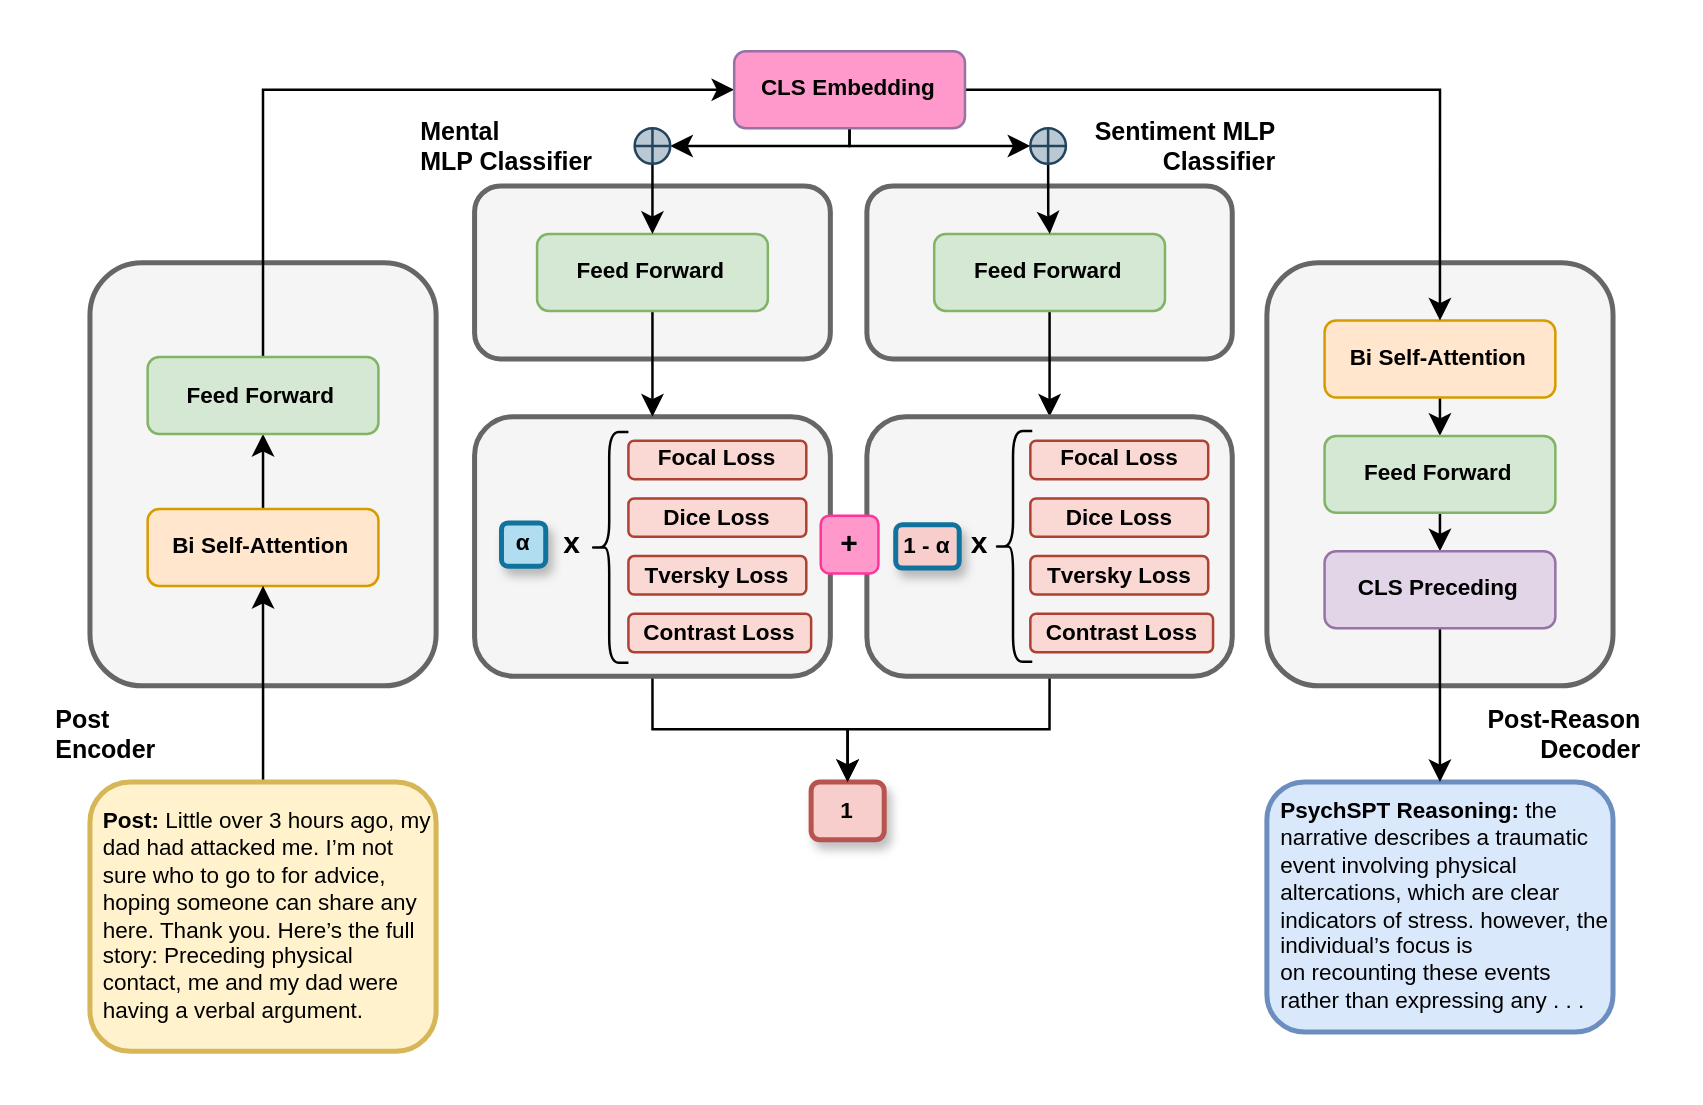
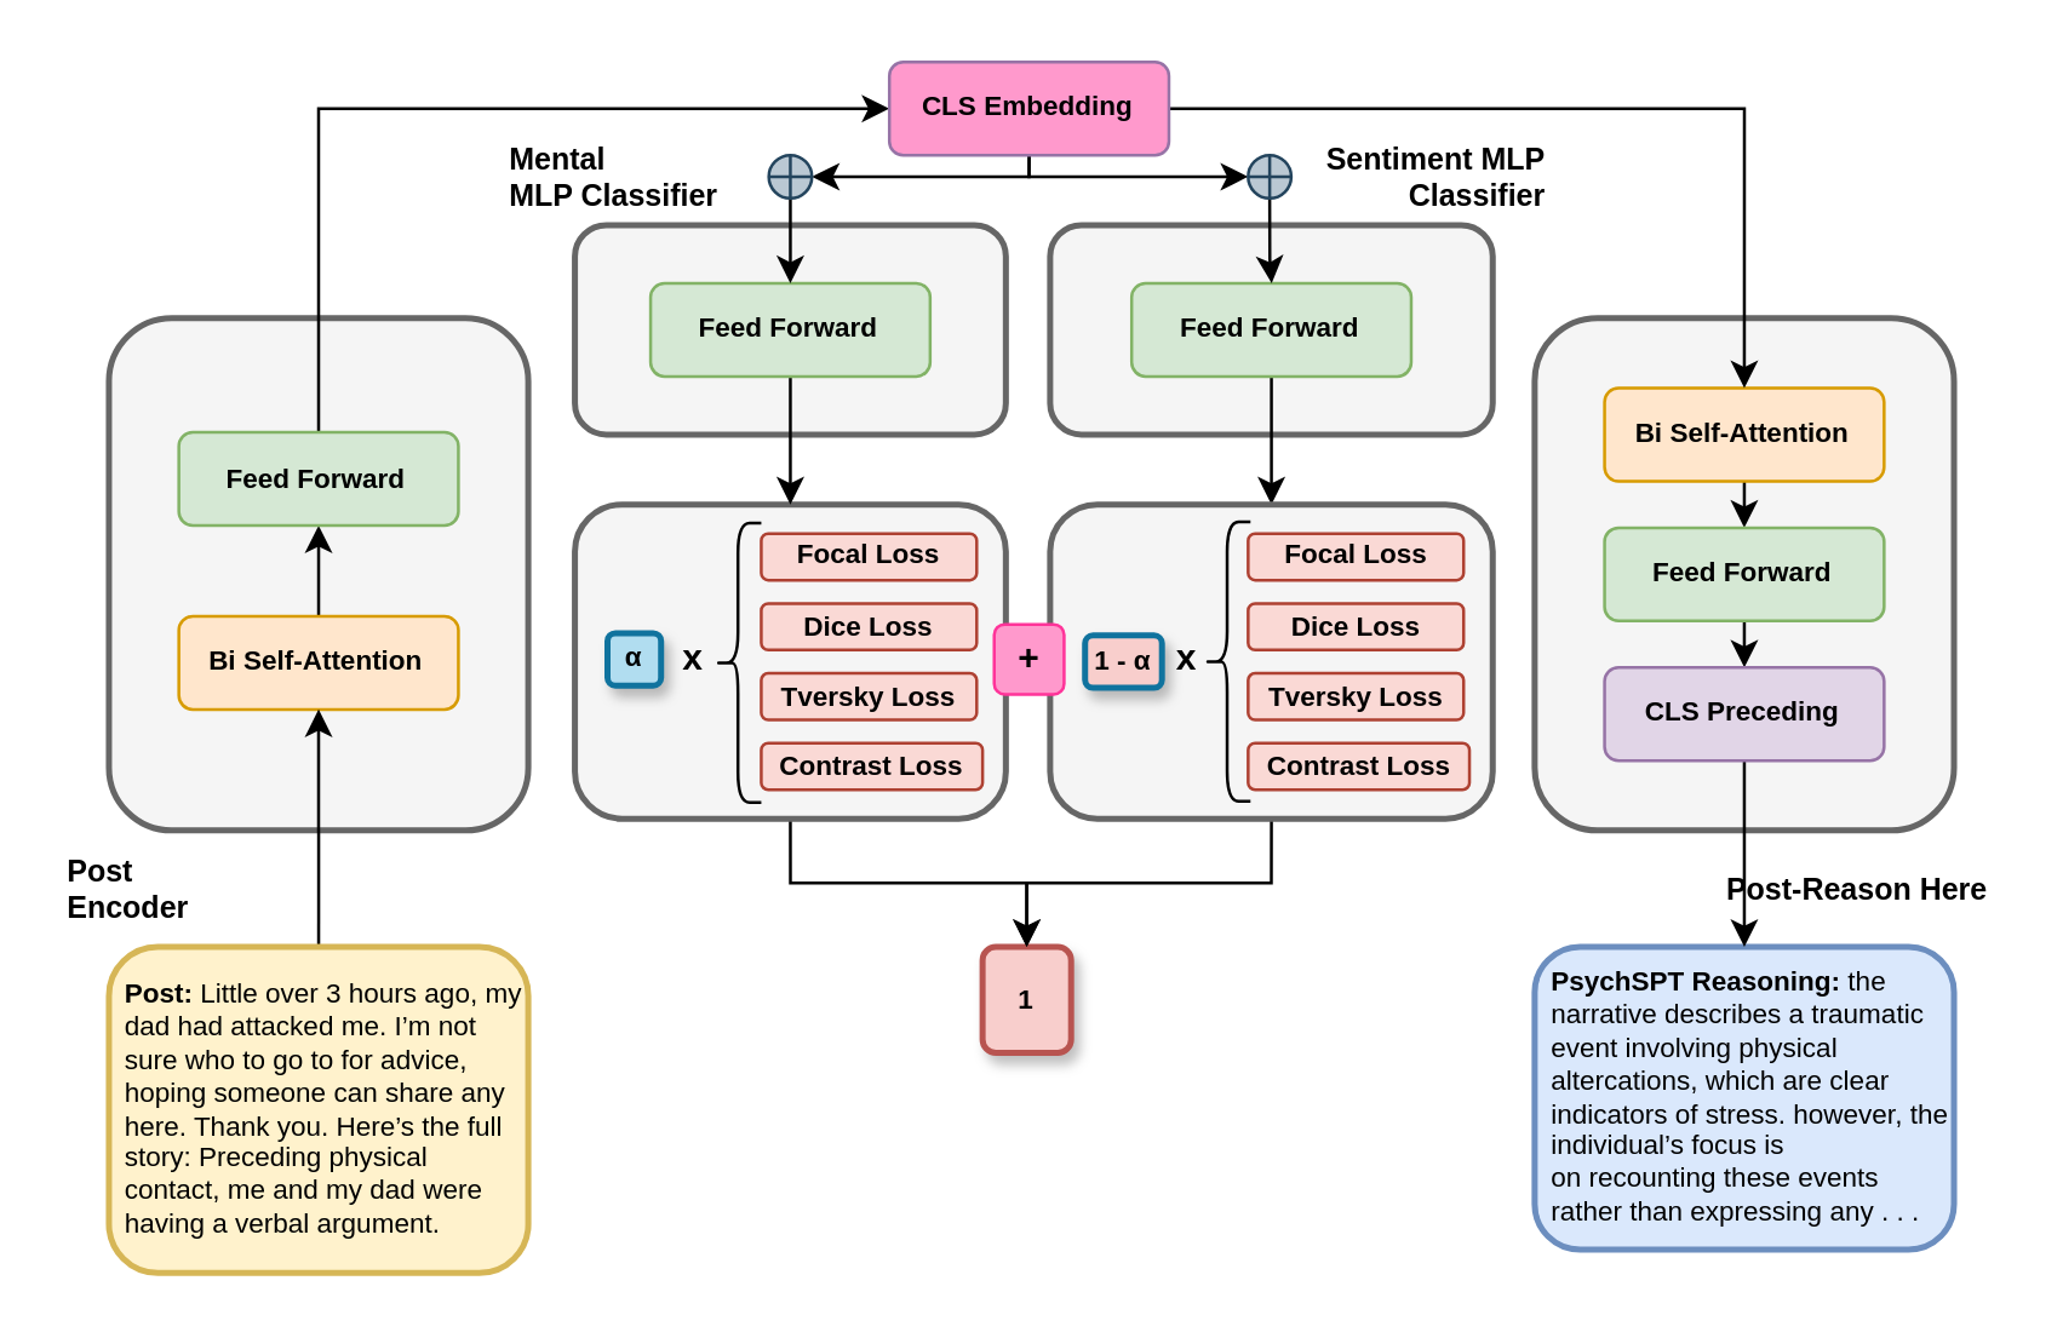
  <mxCell id="0" />
  <mxCell id="1" parent="0" />
  <mxCell id="2" value="" style="group;fontSize=11;" vertex="1" connectable="0" parent="1"><mxGeometry x="20" y="20" width="638.46" height="400" as="geometry" /></mxCell>
  <mxCell id="3" value="&lt;b style=&quot;font-size: 9px;&quot;&gt;PsychSPT Reasoning:&lt;/b&gt;&amp;nbsp;&lt;span style=&quot;background-color: initial; font-size: 9px;&quot;&gt;the narrative describes a traumatic event involving physical altercations,&amp;nbsp;&lt;/span&gt;&lt;span style=&quot;background-color: initial; font-size: 9px;&quot;&gt;which are clear indicators of stress. however, the individual’s focus is on&amp;nbsp;&lt;/span&gt;&lt;span style=&quot;background-color: initial; font-size: 9px;&quot;&gt;recounting these events rather than expressing any . . .&lt;/span&gt;" style="rounded=1;align=left;collapsible=0;glass=0;shadow=0;strokeWidth=2;fillColor=#dae8fc;strokeColor=#6c8ebf;whiteSpace=wrap;html=1;spacingTop=0;spacingLeft=4;fontSize=9;" vertex="1" parent="2"><mxGeometry x="486.153" y="292.308" width="138.461" height="100" as="geometry"><mxRectangle x="70" y="190" width="1310" height="30" as="alternateBounds" /></mxGeometry></mxCell>
- <mxCell id="4" value="&lt;b style=&quot;font-size: 9px;&quot;&gt;1&lt;/b&gt;" style="rounded=1;align=center;collapsible=0;glass=0;shadow=1;strokeWidth=2;fillColor=#f8cecc;strokeColor=#b85450;whiteSpace=wrap;html=1;fontSize=9;" vertex="1" parent="2"><mxGeometry x="303.845" y="292.308" width="29.231" height="23.077" as="geometry"><mxRectangle x="70" y="190" width="1310" height="30" as="alternateBounds" /></mxGeometry></mxCell>
+ <mxCell id="4" value="&lt;b style=&quot;font-size: 9px;&quot;&gt;1&lt;/b&gt;" style="rounded=1;align=center;collapsible=0;glass=0;shadow=1;strokeWidth=2;fillColor=#f8cecc;strokeColor=#b85450;whiteSpace=wrap;html=1;fontSize=9;" vertex="1" parent="2"><mxGeometry x="303.845" y="292.308" width="29.231" height="35" as="geometry"><mxRectangle x="70" y="190" width="1310" height="30" as="alternateBounds" /></mxGeometry></mxCell>
  <mxCell id="5" value="" style="rounded=1;whiteSpace=wrap;html=1;fillColor=#f5f5f5;fontColor=#333333;strokeColor=#666666;strokeWidth=2;" vertex="1" parent="2"><mxGeometry x="15.385" y="84.615" width="138.461" height="169.231" as="geometry" /></mxCell>
  <mxCell id="6" value="" style="rounded=1;whiteSpace=wrap;html=1;fillColor=#f5f5f5;fontColor=#333333;strokeColor=#666666;strokeWidth=2;" vertex="1" parent="2"><mxGeometry x="486.153" y="84.615" width="138.461" height="169.231" as="geometry" /></mxCell>
  <mxCell id="7" value="Post&amp;nbsp;&lt;div style=&quot;font-size: 10px;&quot;&gt;Encoder&lt;/div&gt;" style="text;strokeColor=none;align=left;fillColor=none;html=1;verticalAlign=middle;whiteSpace=wrap;rounded=0;fontStyle=1;fontSize=10;" vertex="1" parent="2"><mxGeometry y="261.538" width="76.923" height="23.077" as="geometry" /></mxCell>
  <mxCell id="8" value="Mental&amp;nbsp;&lt;div style=&quot;font-size: 10px;&quot;&gt;MLP Classifier&lt;/div&gt;" style="text;strokeColor=none;align=left;fillColor=none;html=1;verticalAlign=middle;whiteSpace=wrap;rounded=0;fontStyle=1;fontSize=10;" vertex="1" parent="2"><mxGeometry x="146.153" y="26.346" width="84.615" height="23.077" as="geometry" /></mxCell>
- <mxCell id="9" value="Post-Reason Decoder" style="text;strokeColor=none;align=right;fillColor=none;html=1;verticalAlign=middle;whiteSpace=wrap;rounded=0;fontStyle=1;fontSize=10;" vertex="1" parent="2"><mxGeometry x="538.46" y="261.538" width="100.0" height="23.077" as="geometry" /></mxCell>
+ <mxCell id="9" value="Post-Reason Here" style="text;strokeColor=none;align=right;fillColor=none;html=1;verticalAlign=middle;whiteSpace=wrap;rounded=0;fontStyle=1;fontSize=10;" vertex="1" parent="2"><mxGeometry x="538.46" y="261.538" width="100.0" height="23.077" as="geometry" /></mxCell>
  <mxCell id="10" style="edgeStyle=orthogonalEdgeStyle;rounded=0;orthogonalLoop=1;jettySize=auto;html=1;exitX=0.5;exitY=0;exitDx=0;exitDy=0;entryX=0.5;entryY=1;entryDx=0;entryDy=0;" edge="1" parent="2" source="11" target="13"><mxGeometry relative="1" as="geometry" /></mxCell>
  <mxCell id="11" value="&lt;b style=&quot;font-size: 9px;&quot;&gt;Bi Self-Attention&lt;/b&gt;" style="rounded=1;whiteSpace=wrap;html=1;fillColor=#ffe6cc;strokeColor=#d79b00;fontSize=9;" vertex="1" parent="2"><mxGeometry x="38.461" y="183.077" width="92.307" height="30.769" as="geometry" /></mxCell>
  <mxCell id="12" style="edgeStyle=orthogonalEdgeStyle;rounded=0;orthogonalLoop=1;jettySize=auto;html=1;exitX=0.5;exitY=0;exitDx=0;exitDy=0;entryX=0;entryY=0.5;entryDx=0;entryDy=0;" edge="1" parent="2" source="13" target="49"><mxGeometry relative="1" as="geometry" /></mxCell>
  <mxCell id="13" value="&lt;b style=&quot;font-size: 9px;&quot;&gt;Feed Forward&lt;/b&gt;" style="rounded=1;whiteSpace=wrap;html=1;fillColor=#d5e8d4;strokeColor=#82b366;fontSize=9;" vertex="1" parent="2"><mxGeometry x="38.461" y="122.308" width="92.307" height="30.769" as="geometry" /></mxCell>
  <mxCell id="14" style="edgeStyle=orthogonalEdgeStyle;rounded=0;orthogonalLoop=1;jettySize=auto;html=1;exitX=0.5;exitY=1;exitDx=0;exitDy=0;entryX=0.5;entryY=0;entryDx=0;entryDy=0;" edge="1" parent="2" source="15" target="17"><mxGeometry relative="1" as="geometry" /></mxCell>
  <mxCell id="15" value="&lt;b style=&quot;font-size: 9px;&quot;&gt;Bi Self-Attention&lt;/b&gt;" style="rounded=1;whiteSpace=wrap;html=1;fillColor=#ffe6cc;strokeColor=#d79b00;fontSize=9;" vertex="1" parent="2"><mxGeometry x="509.23" y="107.692" width="92.307" height="30.769" as="geometry" /></mxCell>
  <mxCell id="16" style="edgeStyle=orthogonalEdgeStyle;rounded=0;orthogonalLoop=1;jettySize=auto;html=1;exitX=0.5;exitY=1;exitDx=0;exitDy=0;entryX=0.5;entryY=0;entryDx=0;entryDy=0;" edge="1" parent="2" source="17" target="19"><mxGeometry relative="1" as="geometry" /></mxCell>
  <mxCell id="17" value="&lt;b style=&quot;font-size: 9px;&quot;&gt;Feed Forward&lt;/b&gt;" style="rounded=1;whiteSpace=wrap;html=1;fillColor=#d5e8d4;strokeColor=#82b366;fontSize=9;" vertex="1" parent="2"><mxGeometry x="509.23" y="153.846" width="92.307" height="30.769" as="geometry" /></mxCell>
  <mxCell id="18" style="edgeStyle=orthogonalEdgeStyle;rounded=0;orthogonalLoop=1;jettySize=auto;html=1;exitX=0.5;exitY=1;exitDx=0;exitDy=0;entryX=0.5;entryY=0;entryDx=0;entryDy=0;" edge="1" parent="2" source="19" target="3"><mxGeometry relative="1" as="geometry" /></mxCell>
  <mxCell id="19" value="&lt;b style=&quot;font-size: 9px;&quot;&gt;CLS Preceding&lt;/b&gt;" style="rounded=1;whiteSpace=wrap;html=1;fillColor=#e1d5e7;strokeColor=#9673a6;fontSize=9;" vertex="1" parent="2"><mxGeometry x="509.23" y="200" width="92.307" height="30.769" as="geometry" /></mxCell>
  <mxCell id="20" value="" style="rounded=1;whiteSpace=wrap;html=1;fillColor=#f5f5f5;fontColor=#333333;strokeColor=#666666;strokeWidth=2;" vertex="1" parent="2"><mxGeometry x="326.153" y="53.846" width="146.153" height="69.231" as="geometry" /></mxCell>
  <mxCell id="21" style="edgeStyle=orthogonalEdgeStyle;rounded=0;orthogonalLoop=1;jettySize=auto;html=1;exitX=0.5;exitY=1;exitDx=0;exitDy=0;entryX=0.5;entryY=0;entryDx=0;entryDy=0;" edge="1" parent="2" source="22" target="31"><mxGeometry relative="1" as="geometry" /></mxCell>
  <mxCell id="22" value="&lt;b style=&quot;font-size: 9px;&quot;&gt;Feed Forward&lt;/b&gt;" style="rounded=1;whiteSpace=wrap;html=1;fillColor=#d5e8d4;strokeColor=#82b366;fontSize=9;" vertex="1" parent="2"><mxGeometry x="353.076" y="73.077" width="92.307" height="30.769" as="geometry" /></mxCell>
  <mxCell id="23" value="Sentiment MLP Classifier" style="text;strokeColor=none;align=right;fillColor=none;html=1;verticalAlign=middle;whiteSpace=wrap;rounded=0;fontStyle=1;fontSize=10;" vertex="1" parent="2"><mxGeometry x="415.384" y="26.346" width="76.923" height="23.077" as="geometry" /></mxCell>
  <mxCell id="24" style="edgeStyle=orthogonalEdgeStyle;rounded=0;orthogonalLoop=1;jettySize=auto;html=1;exitX=0.5;exitY=1;exitDx=0;exitDy=0;entryX=0.5;entryY=0;entryDx=0;entryDy=0;" edge="1" parent="2" source="25" target="4"><mxGeometry relative="1" as="geometry" /></mxCell>
  <mxCell id="25" value="" style="rounded=1;whiteSpace=wrap;html=1;fillColor=#f5f5f5;fontColor=#333333;strokeColor=#666666;strokeWidth=2;" vertex="1" parent="2"><mxGeometry x="169.23" y="146.154" width="142.307" height="103.846" as="geometry" /></mxCell>
  <mxCell id="26" value="&lt;b style=&quot;font-size: 9px;&quot;&gt;Focal Loss&lt;/b&gt;" style="rounded=1;whiteSpace=wrap;html=1;fillColor=#fad9d5;strokeColor=#ae4132;fontSize=9;" vertex="1" parent="2"><mxGeometry x="230.769" y="155.769" width="71.154" height="15.385" as="geometry" /></mxCell>
  <mxCell id="27" value="&lt;b style=&quot;font-size: 9px;&quot;&gt;Dice Loss&lt;/b&gt;" style="rounded=1;whiteSpace=wrap;html=1;fillColor=#fad9d5;strokeColor=#ae4132;fontSize=9;" vertex="1" parent="2"><mxGeometry x="230.769" y="178.846" width="71.154" height="15.385" as="geometry" /></mxCell>
  <mxCell id="28" value="&lt;b style=&quot;font-size: 9px;&quot;&gt;Tversky Loss&lt;/b&gt;" style="rounded=1;whiteSpace=wrap;html=1;fillColor=#fad9d5;strokeColor=#ae4132;fontSize=9;" vertex="1" parent="2"><mxGeometry x="230.769" y="201.923" width="71.154" height="15.385" as="geometry" /></mxCell>
  <mxCell id="29" value="&lt;b style=&quot;font-size: 9px;&quot;&gt;Contrast Loss&lt;/b&gt;" style="rounded=1;whiteSpace=wrap;html=1;fillColor=#fad9d5;strokeColor=#ae4132;fontSize=9;" vertex="1" parent="2"><mxGeometry x="230.769" y="225" width="73.077" height="15.385" as="geometry" /></mxCell>
  <mxCell id="30" style="edgeStyle=orthogonalEdgeStyle;rounded=0;orthogonalLoop=1;jettySize=auto;html=1;exitX=0.5;exitY=1;exitDx=0;exitDy=0;" edge="1" parent="2" source="31" target="4"><mxGeometry relative="1" as="geometry" /></mxCell>
  <mxCell id="31" value="" style="rounded=1;whiteSpace=wrap;html=1;fillColor=#f5f5f5;fontColor=#333333;strokeColor=#666666;strokeWidth=2;" vertex="1" parent="2"><mxGeometry x="326.153" y="146.154" width="146.153" height="103.846" as="geometry" /></mxCell>
  <mxCell id="32" value="&lt;b style=&quot;font-size: 9px;&quot;&gt;Focal Loss&lt;/b&gt;" style="rounded=1;whiteSpace=wrap;html=1;fillColor=#fad9d5;strokeColor=#ae4132;fontSize=9;" vertex="1" parent="2"><mxGeometry x="391.538" y="155.769" width="71.154" height="15.385" as="geometry" /></mxCell>
  <mxCell id="33" value="&lt;b style=&quot;font-size: 9px;&quot;&gt;Dice Loss&lt;/b&gt;" style="rounded=1;whiteSpace=wrap;html=1;fillColor=#fad9d5;strokeColor=#ae4132;fontSize=9;" vertex="1" parent="2"><mxGeometry x="391.538" y="178.846" width="71.154" height="15.385" as="geometry" /></mxCell>
  <mxCell id="34" value="&lt;b style=&quot;font-size: 9px;&quot;&gt;Tversky Loss&lt;/b&gt;" style="rounded=1;whiteSpace=wrap;html=1;fillColor=#fad9d5;strokeColor=#ae4132;fontSize=9;" vertex="1" parent="2"><mxGeometry x="391.538" y="201.923" width="71.154" height="15.385" as="geometry" /></mxCell>
  <mxCell id="35" value="&lt;b style=&quot;font-size: 9px;&quot;&gt;Contrast Loss&lt;/b&gt;" style="rounded=1;whiteSpace=wrap;html=1;fillColor=#fad9d5;strokeColor=#ae4132;fontSize=9;" vertex="1" parent="2"><mxGeometry x="391.538" y="225" width="73.077" height="15.385" as="geometry" /></mxCell>
  <mxCell id="36" value="&lt;b style=&quot;font-size: 9px;&quot;&gt;α&lt;/b&gt;" style="rounded=1;align=center;collapsible=0;glass=0;shadow=1;strokeWidth=2;fillColor=#b1ddf0;strokeColor=#10739e;whiteSpace=wrap;html=1;fontSize=9;" vertex="1" parent="2"><mxGeometry x="180.0" y="188.654" width="17.692" height="17.308" as="geometry"><mxRectangle x="70" y="190" width="1310" height="30" as="alternateBounds" /></mxGeometry></mxCell>
  <mxCell id="37" value="&lt;b style=&quot;font-size: 9px;&quot;&gt;1 - α&lt;/b&gt;" style="rounded=1;align=center;collapsible=0;glass=0;shadow=1;strokeWidth=2;fillColor=#f8cecc;strokeColor=#10739e;whiteSpace=wrap;html=1;fontSize=9;" vertex="1" parent="2"><mxGeometry x="337.691" y="189.423" width="25.385" height="17.308" as="geometry"><mxRectangle x="70" y="190" width="1310" height="30" as="alternateBounds" /></mxGeometry></mxCell>
  <mxCell id="38" value="x" style="text;strokeColor=none;align=center;fillColor=none;html=1;verticalAlign=middle;whiteSpace=wrap;rounded=0;fontStyle=1;fontSize=12;" vertex="1" parent="2"><mxGeometry x="359.999" y="185.769" width="23.077" height="23.077" as="geometry" /></mxCell>
  <mxCell id="39" value="x" style="text;strokeColor=none;align=center;fillColor=none;html=1;verticalAlign=middle;whiteSpace=wrap;rounded=0;fontStyle=1;fontSize=12;" vertex="1" parent="2"><mxGeometry x="196.923" y="185.769" width="23.077" height="23.077" as="geometry" /></mxCell>
  <mxCell id="40" value="" style="rounded=1;whiteSpace=wrap;html=1;fillColor=#f5f5f5;fontColor=#333333;strokeColor=#666666;strokeWidth=2;" vertex="1" parent="2"><mxGeometry x="169.23" y="53.846" width="142.307" height="69.231" as="geometry" /></mxCell>
  <mxCell id="41" style="edgeStyle=orthogonalEdgeStyle;rounded=0;orthogonalLoop=1;jettySize=auto;html=1;exitX=0.5;exitY=1;exitDx=0;exitDy=0;entryX=0.5;entryY=0;entryDx=0;entryDy=0;" edge="1" parent="2" source="42" target="25"><mxGeometry relative="1" as="geometry" /></mxCell>
  <mxCell id="42" value="&lt;b style=&quot;font-size: 9px;&quot;&gt;Feed Forward&lt;/b&gt;" style="rounded=1;whiteSpace=wrap;html=1;fillColor=#d5e8d4;strokeColor=#82b366;fontSize=9;" vertex="1" parent="2"><mxGeometry x="194.23" y="73.077" width="92.307" height="30.769" as="geometry" /></mxCell>
  <mxCell id="43" value="+" style="text;strokeColor=#FF3399;align=center;fillColor=#FF99CC;html=1;verticalAlign=middle;whiteSpace=wrap;rounded=1;fontStyle=1;fontSize=12;" vertex="1" parent="2"><mxGeometry x="307.692" y="185.769" width="23.077" height="23.077" as="geometry" /></mxCell>
  <mxCell id="44" value="" style="shape=curlyBracket;whiteSpace=wrap;html=1;rounded=1;labelPosition=left;verticalLabelPosition=middle;align=right;verticalAlign=middle;" vertex="1" parent="2"><mxGeometry x="215.384" y="152.308" width="15.385" height="92.308" as="geometry" /></mxCell>
  <mxCell id="45" value="" style="shape=curlyBracket;whiteSpace=wrap;html=1;rounded=1;labelPosition=left;verticalLabelPosition=middle;align=right;verticalAlign=middle;" vertex="1" parent="2"><mxGeometry x="376.922" y="151.923" width="15.385" height="92.308" as="geometry" /></mxCell>
  <mxCell id="46" style="edgeStyle=orthogonalEdgeStyle;rounded=0;orthogonalLoop=1;jettySize=auto;html=1;exitX=1;exitY=0.5;exitDx=0;exitDy=0;entryX=0.5;entryY=0;entryDx=0;entryDy=0;" edge="1" parent="2" source="49" target="15"><mxGeometry relative="1" as="geometry" /></mxCell>
  <mxCell id="47" style="edgeStyle=orthogonalEdgeStyle;rounded=0;orthogonalLoop=1;jettySize=auto;html=1;exitX=0.5;exitY=1;exitDx=0;exitDy=0;entryX=1;entryY=0.5;entryDx=0;entryDy=0;" edge="1" parent="2" source="49" target="51"><mxGeometry relative="1" as="geometry"><Array as="points"><mxPoint x="319.23" y="37.692" /></Array></mxGeometry></mxCell>
  <mxCell id="48" style="edgeStyle=orthogonalEdgeStyle;rounded=0;orthogonalLoop=1;jettySize=auto;html=1;exitX=0.5;exitY=1;exitDx=0;exitDy=0;entryX=0;entryY=0.5;entryDx=0;entryDy=0;" edge="1" parent="2" source="49" target="53"><mxGeometry relative="1" as="geometry"><Array as="points"><mxPoint x="319.23" y="37.692" /></Array></mxGeometry></mxCell>
  <mxCell id="49" value="&lt;b style=&quot;font-size: 9px;&quot;&gt;CLS Embedding&lt;/b&gt;" style="rounded=1;whiteSpace=wrap;html=1;fillColor=#ff99cc;strokeColor=#9673a6;fontSize=9;" vertex="1" parent="2"><mxGeometry x="273.076" width="92.307" height="30.769" as="geometry" /></mxCell>
  <mxCell id="50" style="edgeStyle=orthogonalEdgeStyle;rounded=0;orthogonalLoop=1;jettySize=auto;html=1;exitX=0.5;exitY=1;exitDx=0;exitDy=0;entryX=0.5;entryY=0;entryDx=0;entryDy=0;" edge="1" parent="2" source="51" target="42"><mxGeometry relative="1" as="geometry" /></mxCell>
  <mxCell id="51" value="" style="shape=orEllipse;whiteSpace=wrap;html=1;backgroundOutline=1;fillColor=#bac8d3;strokeColor=#23445d;strokeWidth=1;perimeter=ellipsePerimeter;" vertex="1" parent="2"><mxGeometry x="233.269" y="30.769" width="14.231" height="14.231" as="geometry" /></mxCell>
  <mxCell id="52" style="edgeStyle=orthogonalEdgeStyle;rounded=0;orthogonalLoop=1;jettySize=auto;html=1;exitX=0.5;exitY=1;exitDx=0;exitDy=0;" edge="1" parent="2" source="53" target="22"><mxGeometry relative="1" as="geometry" /></mxCell>
  <mxCell id="53" value="" style="shape=orEllipse;whiteSpace=wrap;html=1;backgroundOutline=1;fillColor=#bac8d3;strokeColor=#23445d;strokeWidth=1;perimeter=ellipsePerimeter;" vertex="1" parent="2"><mxGeometry x="391.538" y="30.769" width="14.231" height="14.231" as="geometry" /></mxCell>
  <mxCell id="54" style="edgeStyle=orthogonalEdgeStyle;rounded=0;orthogonalLoop=1;jettySize=auto;html=1;exitX=0.5;exitY=0;exitDx=0;exitDy=0;entryX=0.5;entryY=1;entryDx=0;entryDy=0;" edge="1" parent="2" source="55" target="11"><mxGeometry relative="1" as="geometry" /></mxCell>
  <mxCell id="55" value="&lt;b style=&quot;font-size: 9px;&quot;&gt;Post:&lt;/b&gt;&amp;nbsp;Little over 3 hours ago, my dad had attacked me. I’m not sure who to go to&amp;nbsp;for advice, hoping someone can share any here. Thank you. Here’s the full story:&amp;nbsp;Preceding physical contact, me and my dad were having a verbal argument.&amp;nbsp;" style="rounded=1;align=left;collapsible=0;glass=0;shadow=0;strokeWidth=2;fillColor=#fff2cc;strokeColor=#d6b656;whiteSpace=wrap;html=1;spacingLeft=4;textShadow=0;fontSize=9;" vertex="1" parent="2"><mxGeometry x="15.385" y="292.308" width="138.461" height="107.692" as="geometry"><mxRectangle x="70" y="190" width="1310" height="30" as="alternateBounds" /></mxGeometry></mxCell>
